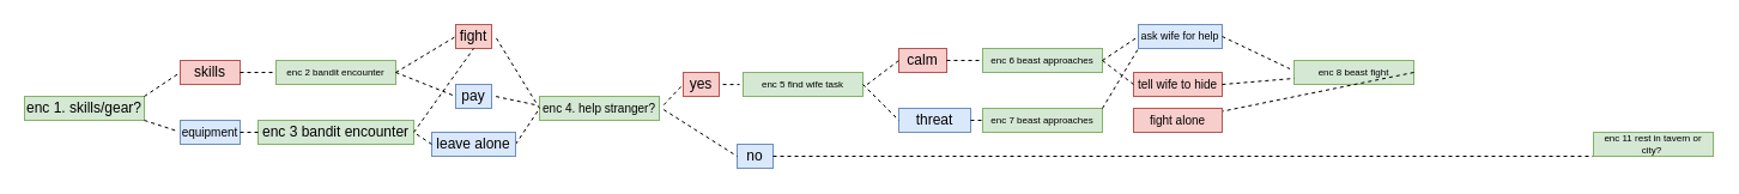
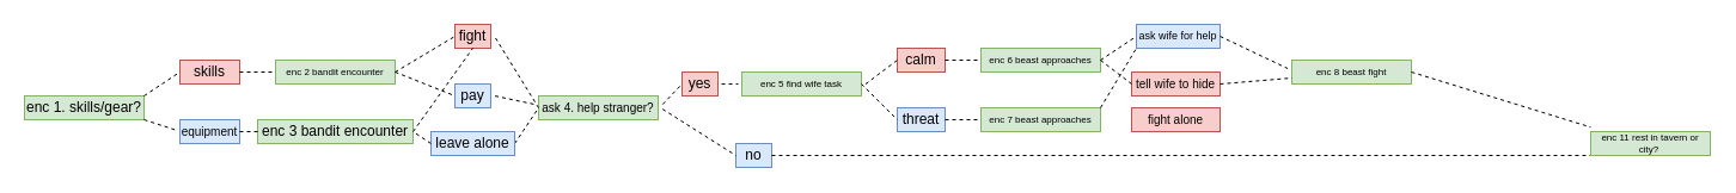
  <mxCell id="0" />
  <mxCell id="1" parent="0" />
  <mxCell id="2" value="enc 1. skills/gear?" style="rounded=0;whiteSpace=wrap;html=1;fillColor=#d5e8d4;strokeColor=#82b366;" vertex="1" parent="1"><mxGeometry y="80" width="100" height="20" as="geometry" x="20" /></mxCell>
  <mxCell id="3" value="skills" style="rounded=0;whiteSpace=wrap;html=1;fillColor=#f8cecc;strokeColor=#b85450;" vertex="1" parent="1"><mxGeometry x="150" y="50" width="50" height="20" as="geometry" /></mxCell>
  <mxCell id="4" value="enc 3 bandit encounter" style="rounded=0;whiteSpace=wrap;html=1;fillColor=#d5e8d4;strokeColor=#82b366;" vertex="1" parent="1"><mxGeometry x="215" y="100" width="130" height="20" as="geometry" /></mxCell>
  <mxCell id="5" value="" style="endArrow=none;dashed=1;html=1;rounded=0;entryX=0;entryY=0.5;entryDx=0;entryDy=0;" edge="1" parent="1" target="3"><mxGeometry width="50" height="50" relative="1" as="geometry"><mxPoint x="120" y="80" as="sourcePoint" /><mxPoint x="170" y="30" as="targetPoint" /></mxGeometry></mxCell>
  <mxCell id="6" value="" style="endArrow=none;dashed=1;html=1;rounded=0;entryX=-0.053;entryY=0.446;entryDx=0;entryDy=0;entryPerimeter=0;" edge="1" parent="1" target="28"><mxGeometry width="50" height="50" relative="1" as="geometry"><mxPoint x="120" y="100" as="sourcePoint" /><mxPoint x="140" y="110" as="targetPoint" /></mxGeometry></mxCell>
  <mxCell id="7" value="enc 2 bandit encounter" style="rounded=0;whiteSpace=wrap;html=1;fontSize=8;fillColor=#d5e8d4;strokeColor=#82b366;" vertex="1" parent="1"><mxGeometry x="230" y="50" width="100" height="20" as="geometry" /></mxCell>
  <mxCell id="8" value="" style="endArrow=none;dashed=1;html=1;rounded=0;exitX=1;exitY=0.5;exitDx=0;exitDy=0;" edge="1" parent="1" source="3"><mxGeometry width="50" height="50" relative="1" as="geometry"><mxPoint x="250" y="70" as="sourcePoint" /><mxPoint x="230" y="60" as="targetPoint" /></mxGeometry></mxCell>
  <mxCell id="9" value="fight" style="rounded=0;whiteSpace=wrap;html=1;fillColor=#f8cecc;strokeColor=#b85450;" vertex="1" parent="1"><mxGeometry x="380" y="20" width="30" height="20" as="geometry" /></mxCell>
  <mxCell id="10" value="pay" style="rounded=0;whiteSpace=wrap;html=1;fillColor=#dae8fc;strokeColor=#6c8ebf;" vertex="1" parent="1"><mxGeometry x="380" y="70" width="30" height="20" as="geometry" /></mxCell>
  <mxCell id="11" value="" style="endArrow=none;dashed=1;html=1;rounded=0;entryX=0;entryY=0.5;entryDx=0;entryDy=0;exitX=1;exitY=0.5;exitDx=0;exitDy=0;" edge="1" parent="1" source="7" target="9"><mxGeometry width="50" height="50" relative="1" as="geometry"><mxPoint x="380" y="60" as="sourcePoint" /><mxPoint x="410" y="40" as="targetPoint" /></mxGeometry></mxCell>
  <mxCell id="12" value="" style="endArrow=none;dashed=1;html=1;rounded=0;entryX=0;entryY=0.5;entryDx=0;entryDy=0;exitX=1;exitY=0.5;exitDx=0;exitDy=0;" edge="1" parent="1" source="7" target="10"><mxGeometry width="50" height="50" relative="1" as="geometry"><mxPoint x="380" y="100" as="sourcePoint" /><mxPoint x="400" y="80" as="targetPoint" /></mxGeometry></mxCell>
  <mxCell id="13" value="" style="endArrow=none;dashed=1;html=1;rounded=0;entryX=0.5;entryY=1;entryDx=0;entryDy=0;exitX=1;exitY=0.5;exitDx=0;exitDy=0;" edge="1" parent="1" source="4" target="9"><mxGeometry width="50" height="50" relative="1" as="geometry"><mxPoint x="250" y="120" as="sourcePoint" /><mxPoint x="270" y="100" as="targetPoint" /></mxGeometry></mxCell>
- <mxCell id="14" value="enc 4. help stranger?" style="rounded=0;whiteSpace=wrap;html=1;fillColor=#d5e8d4;strokeColor=#82b366;fontSize=10;" vertex="1" parent="1"><mxGeometry x="450" y="80" width="100" height="20" as="geometry" /></mxCell>
+ <mxCell id="14" value="ask 4. help stranger?" style="rounded=0;whiteSpace=wrap;html=1;fillColor=#d5e8d4;strokeColor=#82b366;fontSize=10;" vertex="1" parent="1"><mxGeometry x="450" y="80" width="100" height="20" as="geometry" /></mxCell>
  <mxCell id="15" value="" style="endArrow=none;dashed=1;html=1;rounded=0;entryX=0;entryY=0.5;entryDx=0;entryDy=0;exitX=1;exitY=0.5;exitDx=0;exitDy=0;" edge="1" parent="1" source="30" target="14"><mxGeometry width="50" height="50" relative="1" as="geometry"><mxPoint x="360" y="120" as="sourcePoint" /><mxPoint x="300" y="70" as="targetPoint" /></mxGeometry></mxCell>
  <mxCell id="16" value="" style="endArrow=none;dashed=1;html=1;rounded=0;entryX=0;entryY=0.5;entryDx=0;entryDy=0;exitX=1.132;exitY=0.573;exitDx=0;exitDy=0;exitPerimeter=0;" edge="1" parent="1" source="9" target="14"><mxGeometry width="50" height="50" relative="1" as="geometry"><mxPoint x="500" y="40" as="sourcePoint" /><mxPoint x="520" y="20" as="targetPoint" /></mxGeometry></mxCell>
  <mxCell id="17" value="" style="endArrow=none;dashed=1;html=1;rounded=0;exitX=1.12;exitY=0.504;exitDx=0;exitDy=0;exitPerimeter=0;entryX=-0.032;entryY=0.355;entryDx=0;entryDy=0;entryPerimeter=0;" edge="1" parent="1" source="10" target="14"><mxGeometry width="50" height="50" relative="1" as="geometry"><mxPoint x="500" y="80" as="sourcePoint" /><mxPoint x="540" y="90" as="targetPoint" /></mxGeometry></mxCell>
  <mxCell id="18" value="yes" style="rounded=0;whiteSpace=wrap;html=1;fillColor=#f8cecc;strokeColor=#b85450;" vertex="1" parent="1"><mxGeometry x="570" y="60" width="30" height="20" as="geometry" /></mxCell>
  <mxCell id="19" value="no" style="rounded=0;whiteSpace=wrap;html=1;fillColor=#dae8fc;strokeColor=#6c8ebf;" vertex="1" parent="1"><mxGeometry x="615" y="120" width="30" height="20" as="geometry" /></mxCell>
  <mxCell id="20" value="" style="endArrow=none;dashed=1;html=1;rounded=0;entryX=0;entryY=0.5;entryDx=0;entryDy=0;exitX=1.037;exitY=0.355;exitDx=0;exitDy=0;exitPerimeter=0;" edge="1" parent="1" target="18" source="14"><mxGeometry width="50" height="50" relative="1" as="geometry"><mxPoint x="640" y="90" as="sourcePoint" /><mxPoint x="670" y="70" as="targetPoint" /></mxGeometry></mxCell>
  <mxCell id="21" value="" style="endArrow=none;dashed=1;html=1;rounded=0;entryX=0;entryY=0.5;entryDx=0;entryDy=0;exitX=1.037;exitY=0.555;exitDx=0;exitDy=0;exitPerimeter=0;" edge="1" parent="1" source="14" target="19"><mxGeometry width="50" height="50" relative="1" as="geometry"><mxPoint x="640" y="90" as="sourcePoint" /><mxPoint x="660" y="110" as="targetPoint" /></mxGeometry></mxCell>
  <mxCell id="22" value="enc 5 find wife task" style="rounded=0;whiteSpace=wrap;html=1;fontSize=8;fillColor=#d5e8d4;strokeColor=#82b366;" vertex="1" parent="1"><mxGeometry x="620" y="60" width="100" height="20" as="geometry" /></mxCell>
  <mxCell id="23" value="" style="endArrow=none;dashed=1;html=1;rounded=0;entryX=-0.03;entryY=0.504;entryDx=0;entryDy=0;exitX=1.102;exitY=0.504;exitDx=0;exitDy=0;exitPerimeter=0;entryPerimeter=0;" edge="1" parent="1" source="18" target="22"><mxGeometry width="50" height="50" relative="1" as="geometry"><mxPoint x="590" y="47" as="sourcePoint" /><mxPoint x="616" y="30" as="targetPoint" /></mxGeometry></mxCell>
  <mxCell id="24" value="calm" style="rounded=0;whiteSpace=wrap;html=1;fillColor=#f8cecc;strokeColor=#b85450;" vertex="1" parent="1"><mxGeometry x="750" y="40" width="40" height="20" as="geometry" /></mxCell>
- <mxCell id="25" value="threat" style="rounded=0;whiteSpace=wrap;html=1;fillColor=#dae8fc;strokeColor=#6c8ebf;" vertex="1" parent="1"><mxGeometry x="750" y="90" width="60" height="20" as="geometry" /></mxCell>
+ <mxCell id="25" value="threat" style="rounded=0;whiteSpace=wrap;html=1;fillColor=#dae8fc;strokeColor=#6c8ebf;" vertex="1" parent="1"><mxGeometry x="750" y="90" width="40" height="20" as="geometry" /></mxCell>
  <mxCell id="26" value="" style="endArrow=none;dashed=1;html=1;rounded=0;entryX=0;entryY=0.5;entryDx=0;entryDy=0;exitX=1.035;exitY=0.504;exitDx=0;exitDy=0;exitPerimeter=0;" edge="1" parent="1" target="24" source="22"><mxGeometry width="50" height="50" relative="1" as="geometry"><mxPoint x="700" y="67" as="sourcePoint" /><mxPoint x="856" y="50" as="targetPoint" /></mxGeometry></mxCell>
  <mxCell id="27" value="" style="endArrow=none;dashed=1;html=1;rounded=0;entryX=0;entryY=0.5;entryDx=0;entryDy=0;exitX=1;exitY=0.5;exitDx=0;exitDy=0;" edge="1" parent="1" target="25" source="22"><mxGeometry width="50" height="50" relative="1" as="geometry"><mxPoint x="700" y="71" as="sourcePoint" /><mxPoint x="846" y="90" as="targetPoint" /></mxGeometry></mxCell>
  <mxCell id="28" value="equipment" style="rounded=0;whiteSpace=wrap;html=1;fontSize=10;fillColor=#dae8fc;strokeColor=#6c8ebf;" vertex="1" parent="1"><mxGeometry x="150" y="100" width="50" height="20" as="geometry" /></mxCell>
  <mxCell id="29" value="" style="endArrow=none;dashed=1;html=1;rounded=0;exitX=1;exitY=0.5;exitDx=0;exitDy=0;entryX=0;entryY=0.5;entryDx=0;entryDy=0;" edge="1" parent="1" source="28" target="4"><mxGeometry width="50" height="50" relative="1" as="geometry"><mxPoint x="195" y="89.8" as="sourcePoint" /><mxPoint x="215" y="89.8" as="targetPoint" /></mxGeometry></mxCell>
  <mxCell id="30" value="leave alone" style="rounded=0;whiteSpace=wrap;html=1;fillColor=#dae8fc;strokeColor=#6c8ebf;" vertex="1" parent="1"><mxGeometry x="360" y="110" width="70" height="20" as="geometry" /></mxCell>
  <mxCell id="31" value="" style="endArrow=none;dashed=1;html=1;rounded=0;exitX=0;exitY=0.5;exitDx=0;exitDy=0;entryX=1;entryY=0.5;entryDx=0;entryDy=0;" edge="1" parent="1" source="30" target="4"><mxGeometry width="50" height="50" relative="1" as="geometry"><mxPoint x="564" y="101" as="sourcePoint" /><mxPoint x="470" y="130" as="targetPoint" /></mxGeometry></mxCell>
  <mxCell id="32" value="enc 6 beast approaches" style="rounded=0;whiteSpace=wrap;html=1;fontSize=8;fillColor=#d5e8d4;strokeColor=#82b366;" vertex="1" parent="1"><mxGeometry x="820" y="40" width="100" height="20" as="geometry" /></mxCell>
  <mxCell id="33" value="" style="endArrow=none;dashed=1;html=1;rounded=0;entryX=0;entryY=0.5;entryDx=0;entryDy=0;exitX=1;exitY=0.5;exitDx=0;exitDy=0;" edge="1" parent="1" source="24" target="32"><mxGeometry width="50" height="50" relative="1" as="geometry"><mxPoint x="804" y="50" as="sourcePoint" /><mxPoint x="830" y="30" as="targetPoint" /></mxGeometry></mxCell>
  <mxCell id="34" value="ask wife for help" style="rounded=0;whiteSpace=wrap;html=1;fillColor=#dae8fc;strokeColor=#6c8ebf;fontSize=9;" vertex="1" parent="1"><mxGeometry x="950" y="20" width="70" height="20" as="geometry" /></mxCell>
  <mxCell id="35" value="tell wife to hide" style="rounded=0;whiteSpace=wrap;html=1;fillColor=#f8cecc;strokeColor=#b85450;fontSize=10;" vertex="1" parent="1"><mxGeometry x="946" y="60" width="74" height="20" as="geometry" /></mxCell>
  <mxCell id="36" value="" style="endArrow=none;dashed=1;html=1;rounded=0;entryX=0;entryY=0.5;entryDx=0;entryDy=0;exitX=1.035;exitY=0.504;exitDx=0;exitDy=0;exitPerimeter=0;" edge="1" parent="1" target="34"><mxGeometry width="50" height="50" relative="1" as="geometry"><mxPoint x="920" y="50" as="sourcePoint" /><mxPoint x="1052" y="30" as="targetPoint" /></mxGeometry></mxCell>
  <mxCell id="37" value="" style="endArrow=none;dashed=1;html=1;rounded=0;entryX=0;entryY=0.5;entryDx=0;entryDy=0;exitX=1;exitY=0.5;exitDx=0;exitDy=0;" edge="1" parent="1" source="32" target="35"><mxGeometry width="50" height="50" relative="1" as="geometry"><mxPoint x="930" y="60" as="sourcePoint" /><mxPoint x="956" y="40" as="targetPoint" /></mxGeometry></mxCell>
  <mxCell id="38" value="" style="endArrow=none;dashed=1;html=1;rounded=0;entryX=-0.035;entryY=0.35;entryDx=0;entryDy=0;exitX=1;exitY=0.5;exitDx=0;exitDy=0;entryPerimeter=0;" edge="1" parent="1" source="34" target="41"><mxGeometry width="50" height="50" relative="1" as="geometry"><mxPoint x="994" y="20" as="sourcePoint" /><mxPoint x="1020" y="30" as="targetPoint" /></mxGeometry></mxCell>
  <mxCell id="39" value="enc 7 beast approaches" style="rounded=0;whiteSpace=wrap;html=1;fontSize=8;fillColor=#d5e8d4;strokeColor=#82b366;" vertex="1" parent="1"><mxGeometry x="820" y="90" width="100" height="20" as="geometry" /></mxCell>
  <mxCell id="40" value="" style="endArrow=none;dashed=1;html=1;rounded=0;entryX=0;entryY=0.5;entryDx=0;entryDy=0;exitX=1;exitY=0.5;exitDx=0;exitDy=0;" edge="1" parent="1" source="25" target="39"><mxGeometry width="50" height="50" relative="1" as="geometry"><mxPoint x="810" y="90" as="sourcePoint" /><mxPoint x="840" y="90" as="targetPoint" /></mxGeometry></mxCell>
  <mxCell id="41" value="enc 8 beast fight" style="rounded=0;whiteSpace=wrap;html=1;fontSize=8;fillColor=#d5e8d4;strokeColor=#82b366;" vertex="1" parent="1"><mxGeometry x="1080" y="50" width="100" height="20" as="geometry" /></mxCell>
  <mxCell id="42" value="" style="endArrow=none;dashed=1;html=1;rounded=0;exitX=1;exitY=0.5;exitDx=0;exitDy=0;entryX=0;entryY=1;entryDx=0;entryDy=0;" edge="1" parent="1" source="19" target="44"><mxGeometry width="50" height="50" relative="1" as="geometry"><mxPoint x="600" y="130" as="sourcePoint" /><mxPoint x="1300" y="140" as="targetPoint" /></mxGeometry></mxCell>
  <mxCell id="43" value="" style="endArrow=none;dashed=1;html=1;rounded=0;entryX=0;entryY=0.75;entryDx=0;entryDy=0;exitX=1;exitY=0.5;exitDx=0;exitDy=0;" edge="1" parent="1" source="35" target="41"><mxGeometry width="50" height="50" relative="1" as="geometry"><mxPoint x="1130" y="80" as="sourcePoint" /><mxPoint x="1228" y="117" as="targetPoint" /></mxGeometry></mxCell>
  <mxCell id="44" value="enc 11 rest in tavern or city?&amp;nbsp;" style="rounded=0;whiteSpace=wrap;html=1;fontSize=8;fillColor=#d5e8d4;strokeColor=#82b366;" vertex="1" parent="1"><mxGeometry x="1330" y="110" width="100" height="20" as="geometry" /></mxCell>
- <mxCell id="45" value="" style="endArrow=none;dashed=1;html=1;rounded=0;exitX=1;exitY=0.5;exitDx=0;exitDy=0;" edge="1" parent="1" source="41" target="47"><mxGeometry width="50" height="50" relative="1" as="geometry"><mxPoint x="1290" y="60" as="sourcePoint" /><mxPoint x="1350" y="70" as="targetPoint" /></mxGeometry></mxCell>
+ <mxCell id="45" value="" style="endArrow=none;dashed=1;html=1;rounded=0;exitX=1;exitY=0.5;exitDx=0;exitDy=0;entryX=0;entryY=-0.186;entryDx=0;entryDy=0;entryPerimeter=0;" edge="1" parent="1" source="41" target="44"><mxGeometry width="50" height="50" relative="1" as="geometry"><mxPoint x="1290" y="60" as="sourcePoint" /><mxPoint x="1350" y="70" as="targetPoint" /></mxGeometry></mxCell>
  <mxCell id="46" value="" style="endArrow=none;dashed=1;html=1;rounded=0;entryX=0;entryY=1;entryDx=0;entryDy=0;exitX=1;exitY=0;exitDx=0;exitDy=0;" edge="1" parent="1" source="39" target="34"><mxGeometry width="50" height="50" relative="1" as="geometry"><mxPoint x="930" y="60" as="sourcePoint" /><mxPoint x="960" y="40" as="targetPoint" /></mxGeometry></mxCell>
  <mxCell id="47" value="fight alone" style="rounded=0;whiteSpace=wrap;html=1;fillColor=#f8cecc;strokeColor=#b85450;fontSize=10;" vertex="1" parent="1"><mxGeometry x="946" y="90" width="74" height="20" as="geometry" /></mxCell>
